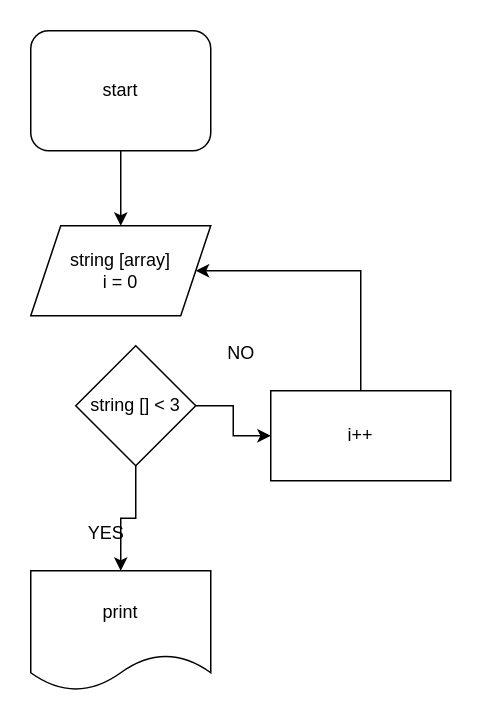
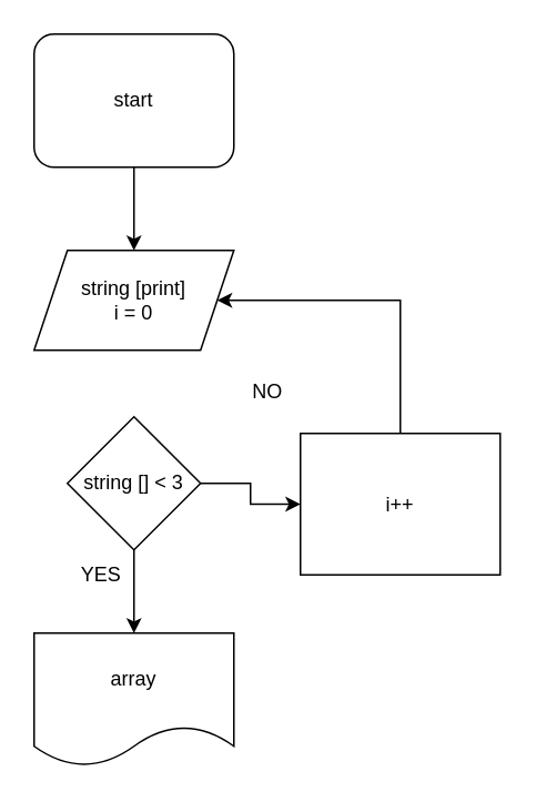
  <mxCell id="0" />
  <mxCell id="1" parent="0" />
  <mxCell id="2" value="" style="edgeStyle=orthogonalEdgeStyle;rounded=0;orthogonalLoop=1;jettySize=auto;html=1;" edge="1" parent="1" source="3"><mxGeometry relative="1" as="geometry"><mxPoint x="80" y="150" as="targetPoint" /></mxGeometry></mxCell>
  <mxCell id="3" value="start" style="whiteSpace=wrap;html=1;rounded=1;" vertex="1" parent="1"><mxGeometry x="20" y="20" width="120" height="80" as="geometry" /></mxCell>
- <mxCell id="4" value="string [array]&lt;br&gt;i = 0" style="shape=parallelogram;perimeter=parallelogramPerimeter;whiteSpace=wrap;html=1;fixedSize=1;" vertex="1" parent="1"><mxGeometry x="20" y="150" width="120" height="60" as="geometry" /></mxCell>
+ <mxCell id="4" value="string [print]&lt;br&gt;i = 0" style="shape=parallelogram;perimeter=parallelogramPerimeter;whiteSpace=wrap;html=1;fixedSize=1;" vertex="1" parent="1"><mxGeometry x="20" y="150" width="120" height="60" as="geometry" /></mxCell>
  <mxCell id="5" value="" style="edgeStyle=orthogonalEdgeStyle;rounded=0;orthogonalLoop=1;jettySize=auto;html=1;" edge="1" parent="1" source="7" target="8"><mxGeometry relative="1" as="geometry" /></mxCell>
  <mxCell id="6" value="" style="edgeStyle=orthogonalEdgeStyle;rounded=0;orthogonalLoop=1;jettySize=auto;html=1;" edge="1" parent="1" source="7" target="9"><mxGeometry relative="1" as="geometry" /></mxCell>
- <mxCell id="7" value="string [] &amp;lt; 3" style="rhombus;whiteSpace=wrap;html=1;" vertex="1" parent="1"><mxGeometry x="50" y="230" width="80" height="80" as="geometry" /></mxCell>
- <mxCell id="8" value="print" style="shape=document;whiteSpace=wrap;html=1;boundedLbl=1;" vertex="1" parent="1"><mxGeometry x="20" y="380" width="120" height="80" as="geometry" /></mxCell>
- <mxCell id="9" value="i++" style="whiteSpace=wrap;html=1;" vertex="1" parent="1"><mxGeometry x="180" y="260" width="120" height="60" as="geometry" /></mxCell>
+ <mxCell id="7" value="string [] &amp;lt; 3" style="rhombus;whiteSpace=wrap;html=1;" vertex="1" parent="1"><mxGeometry x="40" y="250" width="80" height="80" as="geometry" /></mxCell>
+ <mxCell id="8" value="array" style="shape=document;whiteSpace=wrap;html=1;boundedLbl=1;" vertex="1" parent="1"><mxGeometry x="20" y="380" width="120" height="80" as="geometry" /></mxCell>
+ <mxCell id="9" value="i++" style="whiteSpace=wrap;html=1;" vertex="1" parent="1"><mxGeometry x="180" y="260" width="120" height="85" as="geometry" /></mxCell>
  <mxCell id="10" value="" style="endArrow=classic;html=1;rounded=0;exitX=0.5;exitY=0;exitDx=0;exitDy=0;entryX=1;entryY=0.5;entryDx=0;entryDy=0;" edge="1" parent="1" source="9" target="4"><mxGeometry width="50" height="50" relative="1" as="geometry"><mxPoint x="220" y="250" as="sourcePoint" /><mxPoint x="270" y="200" as="targetPoint" /><Array as="points"><mxPoint x="240" y="180" /></Array></mxGeometry></mxCell>
- <mxCell id="11" value="YES" style="text;html=1;align=center;verticalAlign=middle;resizable=0;points=[];autosize=1;strokeColor=none;fillColor=none;" vertex="1" parent="1"><mxGeometry x="45" y="340" width="50" height="30" as="geometry" /></mxCell>
+ <mxCell id="11" value="YES" style="text;html=1;align=center;verticalAlign=middle;resizable=0;points=[];autosize=1;strokeColor=none;fillColor=none;" vertex="1" parent="1"><mxGeometry x="35" y="330" width="50" height="30" as="geometry" /></mxCell>
  <mxCell id="12" value="NO" style="text;html=1;align=center;verticalAlign=middle;resizable=0;points=[];autosize=1;strokeColor=none;fillColor=none;" vertex="1" parent="1"><mxGeometry x="140" y="220" width="40" height="30" as="geometry" /></mxCell>
